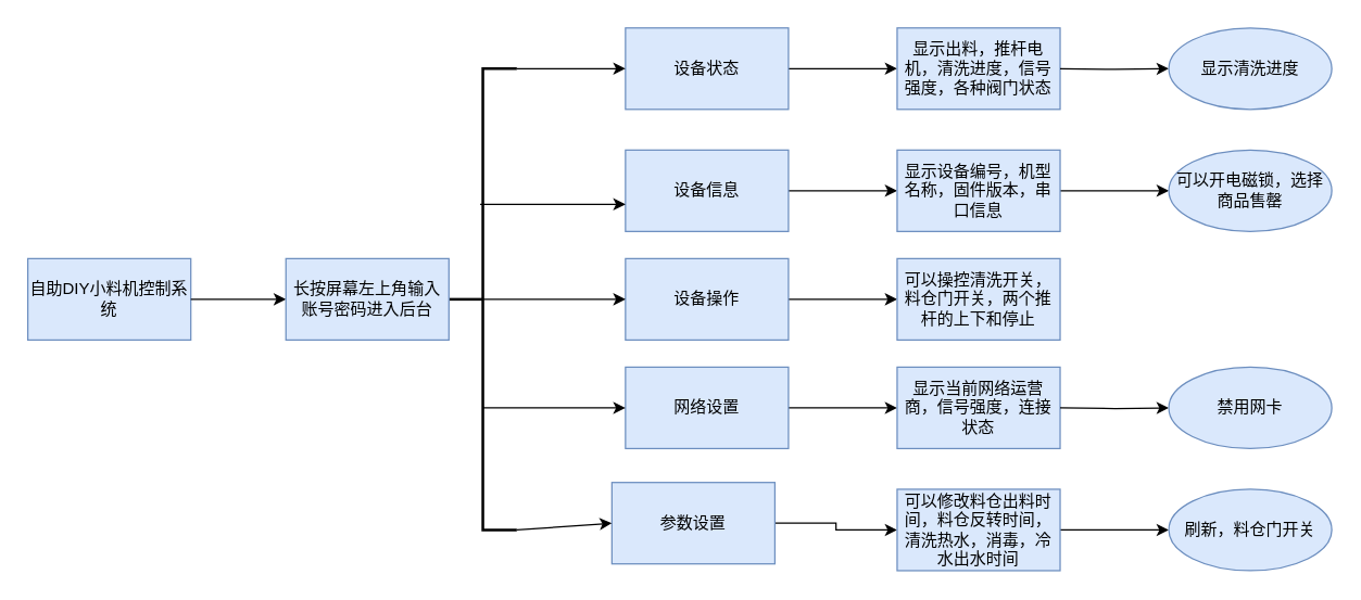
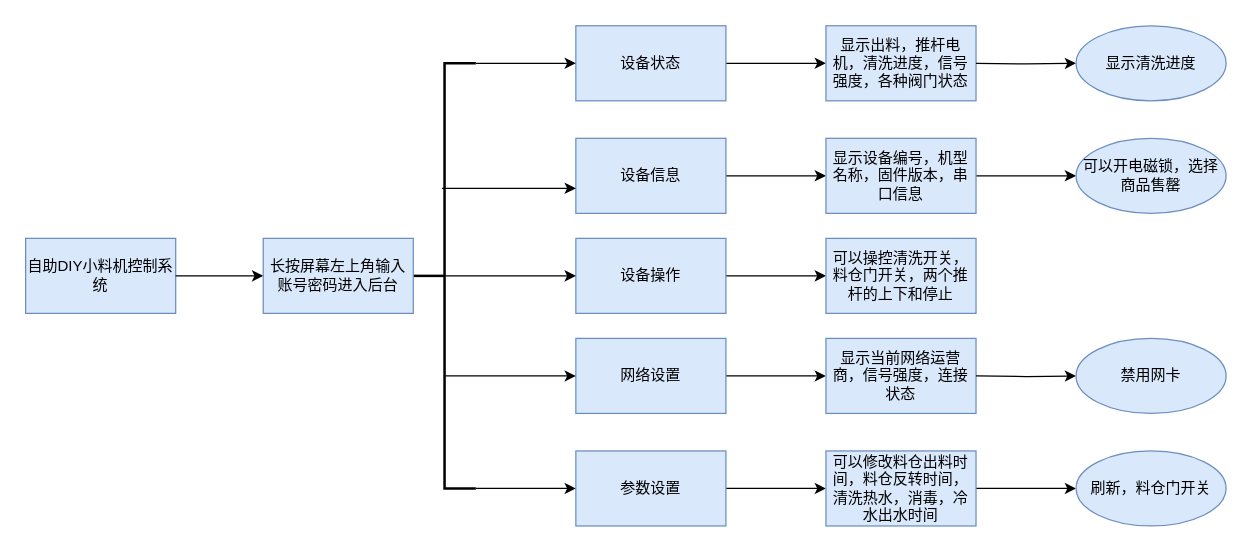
  <mxCell id="0" />
  <mxCell id="1" parent="0" />
  <mxCell id="2" value="自助DIY小料机控制系统" style="rounded=0;whiteSpace=wrap;html=1;fillColor=#dae8fc;strokeColor=#6c8ebf;" parent="1" vertex="1"><mxGeometry x="20" y="190" width="120" height="60" as="geometry" /></mxCell>
  <mxCell id="3" value="" style="endArrow=classic;html=1;rounded=0;exitX=1;exitY=0.5;exitDx=0;exitDy=0;entryX=0;entryY=0.5;entryDx=0;entryDy=0;" parent="1" source="2" edge="1"><mxGeometry width="50" height="50" relative="1" as="geometry"><mxPoint x="170" y="260" as="sourcePoint" /><mxPoint x="210" y="220" as="targetPoint" /></mxGeometry></mxCell>
  <mxCell id="4" value="" style="edgeStyle=orthogonalEdgeStyle;rounded=0;orthogonalLoop=1;jettySize=auto;html=1;" parent="1" source="5" target="23" edge="1"><mxGeometry relative="1" as="geometry" /></mxCell>
  <mxCell id="5" value="设备操作" style="rounded=0;whiteSpace=wrap;html=1;fillColor=#dae8fc;strokeColor=#6c8ebf;" parent="1" vertex="1"><mxGeometry x="460" y="190" width="120" height="60" as="geometry" /></mxCell>
  <mxCell id="6" value="" style="edgeStyle=orthogonalEdgeStyle;rounded=0;orthogonalLoop=1;jettySize=auto;html=1;" parent="1" source="7" target="22" edge="1"><mxGeometry relative="1" as="geometry" /></mxCell>
  <mxCell id="7" value="设备信息" style="rounded=0;whiteSpace=wrap;html=1;fillColor=#dae8fc;strokeColor=#6c8ebf;" parent="1" vertex="1"><mxGeometry x="460" y="110" width="120" height="60" as="geometry" /></mxCell>
  <mxCell id="8" value="" style="edgeStyle=orthogonalEdgeStyle;rounded=0;orthogonalLoop=1;jettySize=auto;html=1;" parent="1" source="9" target="27" edge="1"><mxGeometry relative="1" as="geometry" /></mxCell>
  <mxCell id="9" value="设备状态" style="rounded=0;whiteSpace=wrap;html=1;fillColor=#dae8fc;strokeColor=#6c8ebf;" parent="1" vertex="1"><mxGeometry x="460" y="20" width="120" height="60" as="geometry" /></mxCell>
  <mxCell id="10" value="" style="edgeStyle=orthogonalEdgeStyle;rounded=0;orthogonalLoop=1;jettySize=auto;html=1;" parent="1" source="11" target="24" edge="1"><mxGeometry relative="1" as="geometry" /></mxCell>
  <mxCell id="11" value="网络设置" style="rounded=0;whiteSpace=wrap;html=1;fillColor=#dae8fc;strokeColor=#6c8ebf;" parent="1" vertex="1"><mxGeometry x="460" y="270" width="120" height="60" as="geometry" /></mxCell>
  <mxCell id="12" value="" style="edgeStyle=orthogonalEdgeStyle;rounded=0;orthogonalLoop=1;jettySize=auto;html=1;" parent="1" source="13" target="26" edge="1"><mxGeometry relative="1" as="geometry" /></mxCell>
- <mxCell id="13" value="参数设置" style="rounded=0;whiteSpace=wrap;html=1;fillColor=#dae8fc;strokeColor=#6c8ebf;" parent="1" vertex="1"><mxGeometry x="450" y="355" width="120" height="60" as="geometry" /></mxCell>
+ <mxCell id="13" value="参数设置" style="rounded=0;whiteSpace=wrap;html=1;fillColor=#dae8fc;strokeColor=#6c8ebf;" parent="1" vertex="1"><mxGeometry x="460" y="360" width="120" height="60" as="geometry" /></mxCell>
  <mxCell id="14" value="" style="strokeWidth=2;html=1;shape=mxgraph.flowchart.annotation_2;align=left;labelPosition=right;pointerEvents=1;" parent="1" vertex="1"><mxGeometry x="330" y="50" width="50" height="340" as="geometry" /></mxCell>
  <mxCell id="15" value="" style="endArrow=classic;html=1;rounded=0;exitX=1;exitY=0;exitDx=0;exitDy=0;exitPerimeter=0;entryX=0;entryY=0.5;entryDx=0;entryDy=0;" parent="1" source="14" edge="1"><mxGeometry width="50" height="50" relative="1" as="geometry"><mxPoint x="380" y="100" as="sourcePoint" /><mxPoint x="460" y="50" as="targetPoint" /></mxGeometry></mxCell>
  <mxCell id="16" value="" style="endArrow=classic;html=1;rounded=0;exitX=1;exitY=1;exitDx=0;exitDy=0;exitPerimeter=0;entryX=0;entryY=0.5;entryDx=0;entryDy=0;" parent="1" source="14" target="13" edge="1"><mxGeometry width="50" height="50" relative="1" as="geometry"><mxPoint x="380" y="420" as="sourcePoint" /><mxPoint x="430" y="370" as="targetPoint" /></mxGeometry></mxCell>
  <mxCell id="17" value="" style="endArrow=classic;html=1;rounded=0;" parent="1" edge="1"><mxGeometry width="50" height="50" relative="1" as="geometry"><mxPoint x="353" y="150" as="sourcePoint" /><mxPoint x="460" y="150" as="targetPoint" /></mxGeometry></mxCell>
  <mxCell id="18" value="" style="endArrow=classic;html=1;rounded=0;entryX=0;entryY=0.5;entryDx=0;entryDy=0;" parent="1" target="5" edge="1"><mxGeometry width="50" height="50" relative="1" as="geometry"><mxPoint x="353" y="220" as="sourcePoint" /><mxPoint x="403" y="170" as="targetPoint" /></mxGeometry></mxCell>
  <mxCell id="19" value="" style="endArrow=classic;html=1;rounded=0;entryX=0;entryY=0.5;entryDx=0;entryDy=0;" parent="1" target="11" edge="1"><mxGeometry width="50" height="50" relative="1" as="geometry"><mxPoint x="355" y="300" as="sourcePoint" /><mxPoint x="430" y="280" as="targetPoint" /></mxGeometry></mxCell>
  <mxCell id="20" value="长按屏幕左上角输入账号密码进入后台" style="rounded=0;whiteSpace=wrap;html=1;fillColor=#dae8fc;strokeColor=#6c8ebf;" parent="1" vertex="1"><mxGeometry x="210" y="190" width="120" height="60" as="geometry" /></mxCell>
  <mxCell id="21" value="" style="edgeStyle=orthogonalEdgeStyle;rounded=0;orthogonalLoop=1;jettySize=auto;html=1;" parent="1" source="22" target="28" edge="1"><mxGeometry relative="1" as="geometry" /></mxCell>
  <mxCell id="22" value="显示设备编号，机型名称，固件版本，串口信息" style="whiteSpace=wrap;html=1;fillColor=#dae8fc;strokeColor=#6c8ebf;rounded=0;" parent="1" vertex="1"><mxGeometry x="660" y="110" width="120" height="60" as="geometry" /></mxCell>
  <mxCell id="23" value="可以操控清洗开关，料仓门开关，两个推杆的上下和停止" style="whiteSpace=wrap;html=1;fillColor=#dae8fc;strokeColor=#6c8ebf;rounded=0;" parent="1" vertex="1"><mxGeometry x="660" y="190" width="120" height="60" as="geometry" /></mxCell>
  <mxCell id="24" value="显示当前网络运营商，信号强度，连接状态" style="whiteSpace=wrap;html=1;fillColor=#dae8fc;strokeColor=#6c8ebf;rounded=0;" parent="1" vertex="1"><mxGeometry x="660" y="270" width="120" height="60" as="geometry" /></mxCell>
  <mxCell id="25" value="" style="edgeStyle=orthogonalEdgeStyle;rounded=0;orthogonalLoop=1;jettySize=auto;html=1;" parent="1" source="26" target="29" edge="1"><mxGeometry relative="1" as="geometry" /></mxCell>
  <mxCell id="26" value="可以修改料仓出料时间，料仓反转时间，清洗热水，消毒，冷水出水时间" style="whiteSpace=wrap;html=1;fillColor=#dae8fc;strokeColor=#6c8ebf;rounded=0;" parent="1" vertex="1"><mxGeometry x="660" y="360" width="120" height="60" as="geometry" /></mxCell>
  <mxCell id="27" value="显示出料，推杆电机，清洗进度，信号强度，各种阀门状态" style="whiteSpace=wrap;html=1;fillColor=#dae8fc;strokeColor=#6c8ebf;rounded=0;" parent="1" vertex="1"><mxGeometry x="660" y="20" width="120" height="60" as="geometry" /></mxCell>
  <mxCell id="28" value="可以开电磁锁，选择商品售罄" style="ellipse;whiteSpace=wrap;html=1;fillColor=#dae8fc;strokeColor=#6c8ebf;rounded=0;" parent="1" vertex="1"><mxGeometry x="860" y="110" width="120" height="60" as="geometry" /></mxCell>
  <mxCell id="29" value="刷新，料仓门开关" style="ellipse;whiteSpace=wrap;html=1;fillColor=#dae8fc;strokeColor=#6c8ebf;rounded=0;" parent="1" vertex="1"><mxGeometry x="860" y="360" width="120" height="60" as="geometry" /></mxCell>
  <mxCell id="30" value="" style="edgeStyle=orthogonalEdgeStyle;rounded=0;orthogonalLoop=1;jettySize=auto;html=1;" edge="1" parent="1" target="31"><mxGeometry relative="1" as="geometry"><mxPoint x="780" y="50" as="sourcePoint" /></mxGeometry></mxCell>
  <mxCell id="31" value="显示清洗进度" style="ellipse;whiteSpace=wrap;html=1;fillColor=#dae8fc;strokeColor=#6c8ebf;rounded=0;" vertex="1" parent="1"><mxGeometry x="860" y="20" width="120" height="60" as="geometry" /></mxCell>
  <mxCell id="32" value="" style="edgeStyle=orthogonalEdgeStyle;rounded=0;orthogonalLoop=1;jettySize=auto;html=1;" edge="1" parent="1" target="33"><mxGeometry relative="1" as="geometry"><mxPoint x="780" y="300" as="sourcePoint" /></mxGeometry></mxCell>
  <mxCell id="33" value="禁用网卡" style="ellipse;whiteSpace=wrap;html=1;fillColor=#dae8fc;strokeColor=#6c8ebf;rounded=0;" vertex="1" parent="1"><mxGeometry x="860" y="270" width="120" height="60" as="geometry" /></mxCell>
